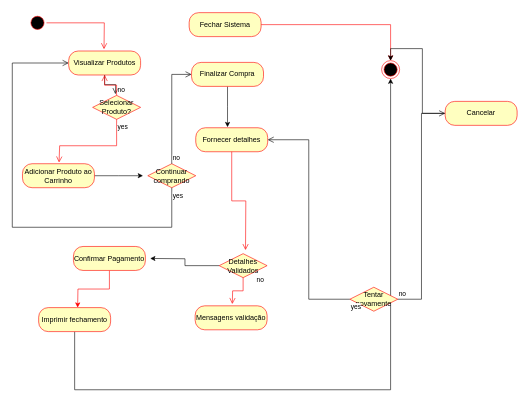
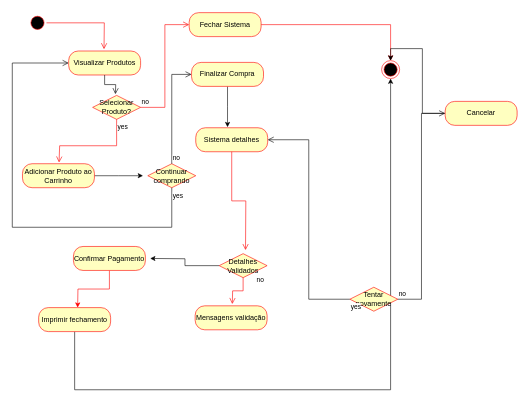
  <mxCell id="0" />
  <mxCell id="1" parent="0" />
  <mxCell id="2" value="" style="ellipse;html=1;shape=startState;fillColor=#000000;strokeColor=#ff0000;" vertex="1" parent="1"><mxGeometry x="47" y="22" width="30" height="30" as="geometry" /></mxCell>
  <mxCell id="3" value="" style="edgeStyle=orthogonalEdgeStyle;html=1;verticalAlign=bottom;endArrow=open;endSize=8;strokeColor=#ff0000;rounded=0;" edge="1" source="2" parent="1"><mxGeometry relative="1" as="geometry"><mxPoint x="173" y="81" as="targetPoint" /></mxGeometry></mxCell>
  <mxCell id="4" value="Visualizar Produtos" style="rounded=1;whiteSpace=wrap;html=1;arcSize=40;fontColor=#000000;fillColor=#ffffc0;strokeColor=#ff0000;" vertex="1" parent="1"><mxGeometry x="114" y="84" width="120" height="40" as="geometry" /></mxCell>
  <mxCell id="5" value="" style="edgeStyle=orthogonalEdgeStyle;html=1;verticalAlign=bottom;endArrow=open;endSize=8;strokeColor=#000000;rounded=0;" edge="1" source="4" parent="1"><mxGeometry relative="1" as="geometry"><mxPoint x="192" y="156" as="targetPoint" /></mxGeometry></mxCell>
  <mxCell id="6" value="Selecionar Produto?" style="rhombus;whiteSpace=wrap;html=1;fontColor=#000000;fillColor=#ffffc0;strokeColor=#ff0000;" vertex="1" parent="1"><mxGeometry x="154" y="158" width="80" height="40" as="geometry" /></mxCell>
- <mxCell id="7" value="no" style="edgeStyle=orthogonalEdgeStyle;html=1;align=left;verticalAlign=bottom;endArrow=open;endSize=8;strokeColor=#ff0000;rounded=0;" edge="1" source="6" parent="1" target="4"><mxGeometry x="-1" relative="1" as="geometry"><mxPoint x="334" y="178" as="targetPoint" /></mxGeometry></mxCell>
+ <mxCell id="7" value="no" style="edgeStyle=orthogonalEdgeStyle;html=1;align=left;verticalAlign=bottom;endArrow=open;endSize=8;strokeColor=#ff0000;rounded=0;entryX=0;entryY=0.5;entryDx=0;entryDy=0;" edge="1" source="6" parent="1" target="15"><mxGeometry x="-1" relative="1" as="geometry"><mxPoint x="334" y="178" as="targetPoint" /></mxGeometry></mxCell>
  <mxCell id="8" value="yes" style="edgeStyle=orthogonalEdgeStyle;html=1;align=left;verticalAlign=top;endArrow=open;endSize=8;strokeColor=#ff0000;rounded=0;" edge="1" source="6" parent="1"><mxGeometry x="-1" relative="1" as="geometry"><mxPoint x="98" y="270" as="targetPoint" /><Array as="points"><mxPoint x="194" y="242" /><mxPoint x="99" y="242" /></Array></mxGeometry></mxCell>
  <mxCell id="9" style="edgeStyle=orthogonalEdgeStyle;rounded=0;orthogonalLoop=1;jettySize=auto;html=1;" edge="1" parent="1" source="10"><mxGeometry relative="1" as="geometry"><mxPoint x="238" y="292" as="targetPoint" /></mxGeometry></mxCell>
  <mxCell id="10" value="Adicionar Produto ao Carrinho" style="rounded=1;whiteSpace=wrap;html=1;arcSize=40;fontColor=#000000;fillColor=#ffffc0;strokeColor=#ff0000;" vertex="1" parent="1"><mxGeometry x="37" y="272" width="120" height="40" as="geometry" /></mxCell>
  <mxCell id="11" value="Continuar comprando" style="rhombus;whiteSpace=wrap;html=1;fontColor=#000000;fillColor=#ffffc0;strokeColor=#ff0000;" vertex="1" parent="1"><mxGeometry x="246" y="272" width="80" height="40" as="geometry" /></mxCell>
  <mxCell id="12" value="no" style="edgeStyle=orthogonalEdgeStyle;html=1;align=left;verticalAlign=bottom;endArrow=open;endSize=8;strokeColor=#000000;rounded=0;entryX=0;entryY=0.5;entryDx=0;entryDy=0;" edge="1" source="11" parent="1" target="17"><mxGeometry x="-1" relative="1" as="geometry"><mxPoint x="426" y="292" as="targetPoint" /></mxGeometry></mxCell>
  <mxCell id="13" value="yes" style="edgeStyle=orthogonalEdgeStyle;html=1;align=left;verticalAlign=top;endArrow=open;endSize=8;strokeColor=#000000;rounded=0;" edge="1" source="11" parent="1" target="4"><mxGeometry x="-1" relative="1" as="geometry"><mxPoint x="99" y="100" as="targetPoint" /><Array as="points"><mxPoint x="286" y="378" /><mxPoint x="20" y="378" /><mxPoint x="20" y="104" /></Array></mxGeometry></mxCell>
  <mxCell id="14" style="edgeStyle=orthogonalEdgeStyle;rounded=0;orthogonalLoop=1;jettySize=auto;html=1;strokeColor=#FF0000;" edge="1" parent="1" source="15" target="33"><mxGeometry relative="1" as="geometry" /></mxCell>
  <mxCell id="15" value="Fechar Sistema" style="rounded=1;whiteSpace=wrap;html=1;arcSize=40;fontColor=#000000;fillColor=#ffffc0;strokeColor=#ff0000;" vertex="1" parent="1"><mxGeometry x="315" y="20" width="120" height="40" as="geometry" /></mxCell>
  <mxCell id="16" style="edgeStyle=orthogonalEdgeStyle;rounded=0;orthogonalLoop=1;jettySize=auto;html=1;" edge="1" parent="1" source="17"><mxGeometry relative="1" as="geometry"><mxPoint x="379" y="211" as="targetPoint" /></mxGeometry></mxCell>
  <mxCell id="17" value="Finalizar Compra" style="rounded=1;whiteSpace=wrap;html=1;arcSize=40;fontColor=#000000;fillColor=#ffffc0;strokeColor=#ff0000;" vertex="1" parent="1"><mxGeometry x="319" y="103" width="120" height="40" as="geometry" /></mxCell>
- <mxCell id="18" value="Fornecer detalhes" style="rounded=1;whiteSpace=wrap;html=1;arcSize=40;fontColor=#000000;fillColor=#ffffc0;strokeColor=#ff0000;" vertex="1" parent="1"><mxGeometry x="326" y="212" width="120" height="40" as="geometry" /></mxCell>
+ <mxCell id="18" value="Sistema detalhes" style="rounded=1;whiteSpace=wrap;html=1;arcSize=40;fontColor=#000000;fillColor=#ffffc0;strokeColor=#ff0000;" vertex="1" parent="1"><mxGeometry x="326" y="212" width="120" height="40" as="geometry" /></mxCell>
  <mxCell id="19" value="" style="edgeStyle=orthogonalEdgeStyle;html=1;verticalAlign=bottom;endArrow=open;endSize=8;strokeColor=#ff0000;rounded=0;" edge="1" source="18" parent="1"><mxGeometry relative="1" as="geometry"><mxPoint x="409" y="416" as="targetPoint" /></mxGeometry></mxCell>
  <mxCell id="20" style="edgeStyle=orthogonalEdgeStyle;rounded=0;orthogonalLoop=1;jettySize=auto;html=1;" edge="1" parent="1" source="21"><mxGeometry relative="1" as="geometry"><mxPoint x="250" y="430" as="targetPoint" /></mxGeometry></mxCell>
  <mxCell id="21" value="Detalhes Validados" style="rhombus;whiteSpace=wrap;html=1;fontColor=#000000;fillColor=#ffffc0;strokeColor=#ff0000;" vertex="1" parent="1"><mxGeometry x="365" y="422" width="80" height="40" as="geometry" /></mxCell>
  <mxCell id="22" value="no" style="edgeStyle=orthogonalEdgeStyle;html=1;align=left;verticalAlign=bottom;endArrow=open;endSize=8;strokeColor=#ff0000;rounded=0;" edge="1" source="21" parent="1"><mxGeometry x="-0.61" y="21" relative="1" as="geometry"><mxPoint x="387" y="506" as="targetPoint" /><mxPoint as="offset" /></mxGeometry></mxCell>
  <mxCell id="23" style="edgeStyle=orthogonalEdgeStyle;rounded=0;orthogonalLoop=1;jettySize=auto;html=1;strokeColor=#FF0000;" edge="1" parent="1" source="24"><mxGeometry relative="1" as="geometry"><mxPoint x="129" y="512" as="targetPoint" /></mxGeometry></mxCell>
  <mxCell id="24" value="Confirmar Pagamento" style="rounded=1;whiteSpace=wrap;html=1;arcSize=40;fontColor=#000000;fillColor=#ffffc0;strokeColor=#ff0000;" vertex="1" parent="1"><mxGeometry x="122" y="410" width="120" height="40" as="geometry" /></mxCell>
  <mxCell id="25" style="edgeStyle=orthogonalEdgeStyle;rounded=0;orthogonalLoop=1;jettySize=auto;html=1;" edge="1" parent="1" source="26" target="33"><mxGeometry relative="1" as="geometry"><Array as="points"><mxPoint x="124" y="649" /><mxPoint x="651" y="649" /></Array></mxGeometry></mxCell>
  <mxCell id="26" value="Imprimir fechamento" style="rounded=1;whiteSpace=wrap;html=1;arcSize=40;fontColor=#000000;fillColor=#ffffc0;strokeColor=#ff0000;" vertex="1" parent="1"><mxGeometry x="64" y="512" width="120" height="40" as="geometry" /></mxCell>
  <mxCell id="27" value="Mensagens validação" style="rounded=1;whiteSpace=wrap;html=1;arcSize=40;fontColor=#000000;fillColor=#ffffc0;strokeColor=#ff0000;" vertex="1" parent="1"><mxGeometry x="325" y="509" width="120" height="40" as="geometry" /></mxCell>
  <mxCell id="28" value="Tentar novamente" style="rhombus;whiteSpace=wrap;html=1;fontColor=#000000;fillColor=#ffffc0;strokeColor=#ff0000;" vertex="1" parent="1"><mxGeometry x="583" y="478" width="80" height="40" as="geometry" /></mxCell>
  <mxCell id="29" value="no" style="edgeStyle=orthogonalEdgeStyle;html=1;align=left;verticalAlign=bottom;endArrow=open;endSize=8;strokeColor=#000000;rounded=0;entryX=0;entryY=0.5;entryDx=0;entryDy=0;" edge="1" source="28" parent="1" target="32"><mxGeometry x="-1" relative="1" as="geometry"><mxPoint x="763" y="498" as="targetPoint" /></mxGeometry></mxCell>
  <mxCell id="30" value="yes" style="edgeStyle=orthogonalEdgeStyle;html=1;align=left;verticalAlign=top;endArrow=open;endSize=8;strokeColor=#000000;rounded=0;entryX=1;entryY=0.5;entryDx=0;entryDy=0;" edge="1" source="28" parent="1" target="18"><mxGeometry x="-1" relative="1" as="geometry"><mxPoint x="449" y="235" as="targetPoint" /></mxGeometry></mxCell>
  <mxCell id="31" style="edgeStyle=orthogonalEdgeStyle;rounded=0;orthogonalLoop=1;jettySize=auto;html=1;entryX=0.5;entryY=0;entryDx=0;entryDy=0;" edge="1" parent="1" source="32" target="33"><mxGeometry relative="1" as="geometry" /></mxCell>
  <mxCell id="32" value="Cancelar" style="rounded=1;whiteSpace=wrap;html=1;arcSize=40;fontColor=#000000;fillColor=#ffffc0;strokeColor=#ff0000;" vertex="1" parent="1"><mxGeometry x="742" y="168" width="120" height="40" as="geometry" /></mxCell>
  <mxCell id="33" value="" style="ellipse;html=1;shape=endState;fillColor=#000000;strokeColor=#ff0000;" vertex="1" parent="1"><mxGeometry x="636" y="100" width="30" height="30" as="geometry" /></mxCell>
